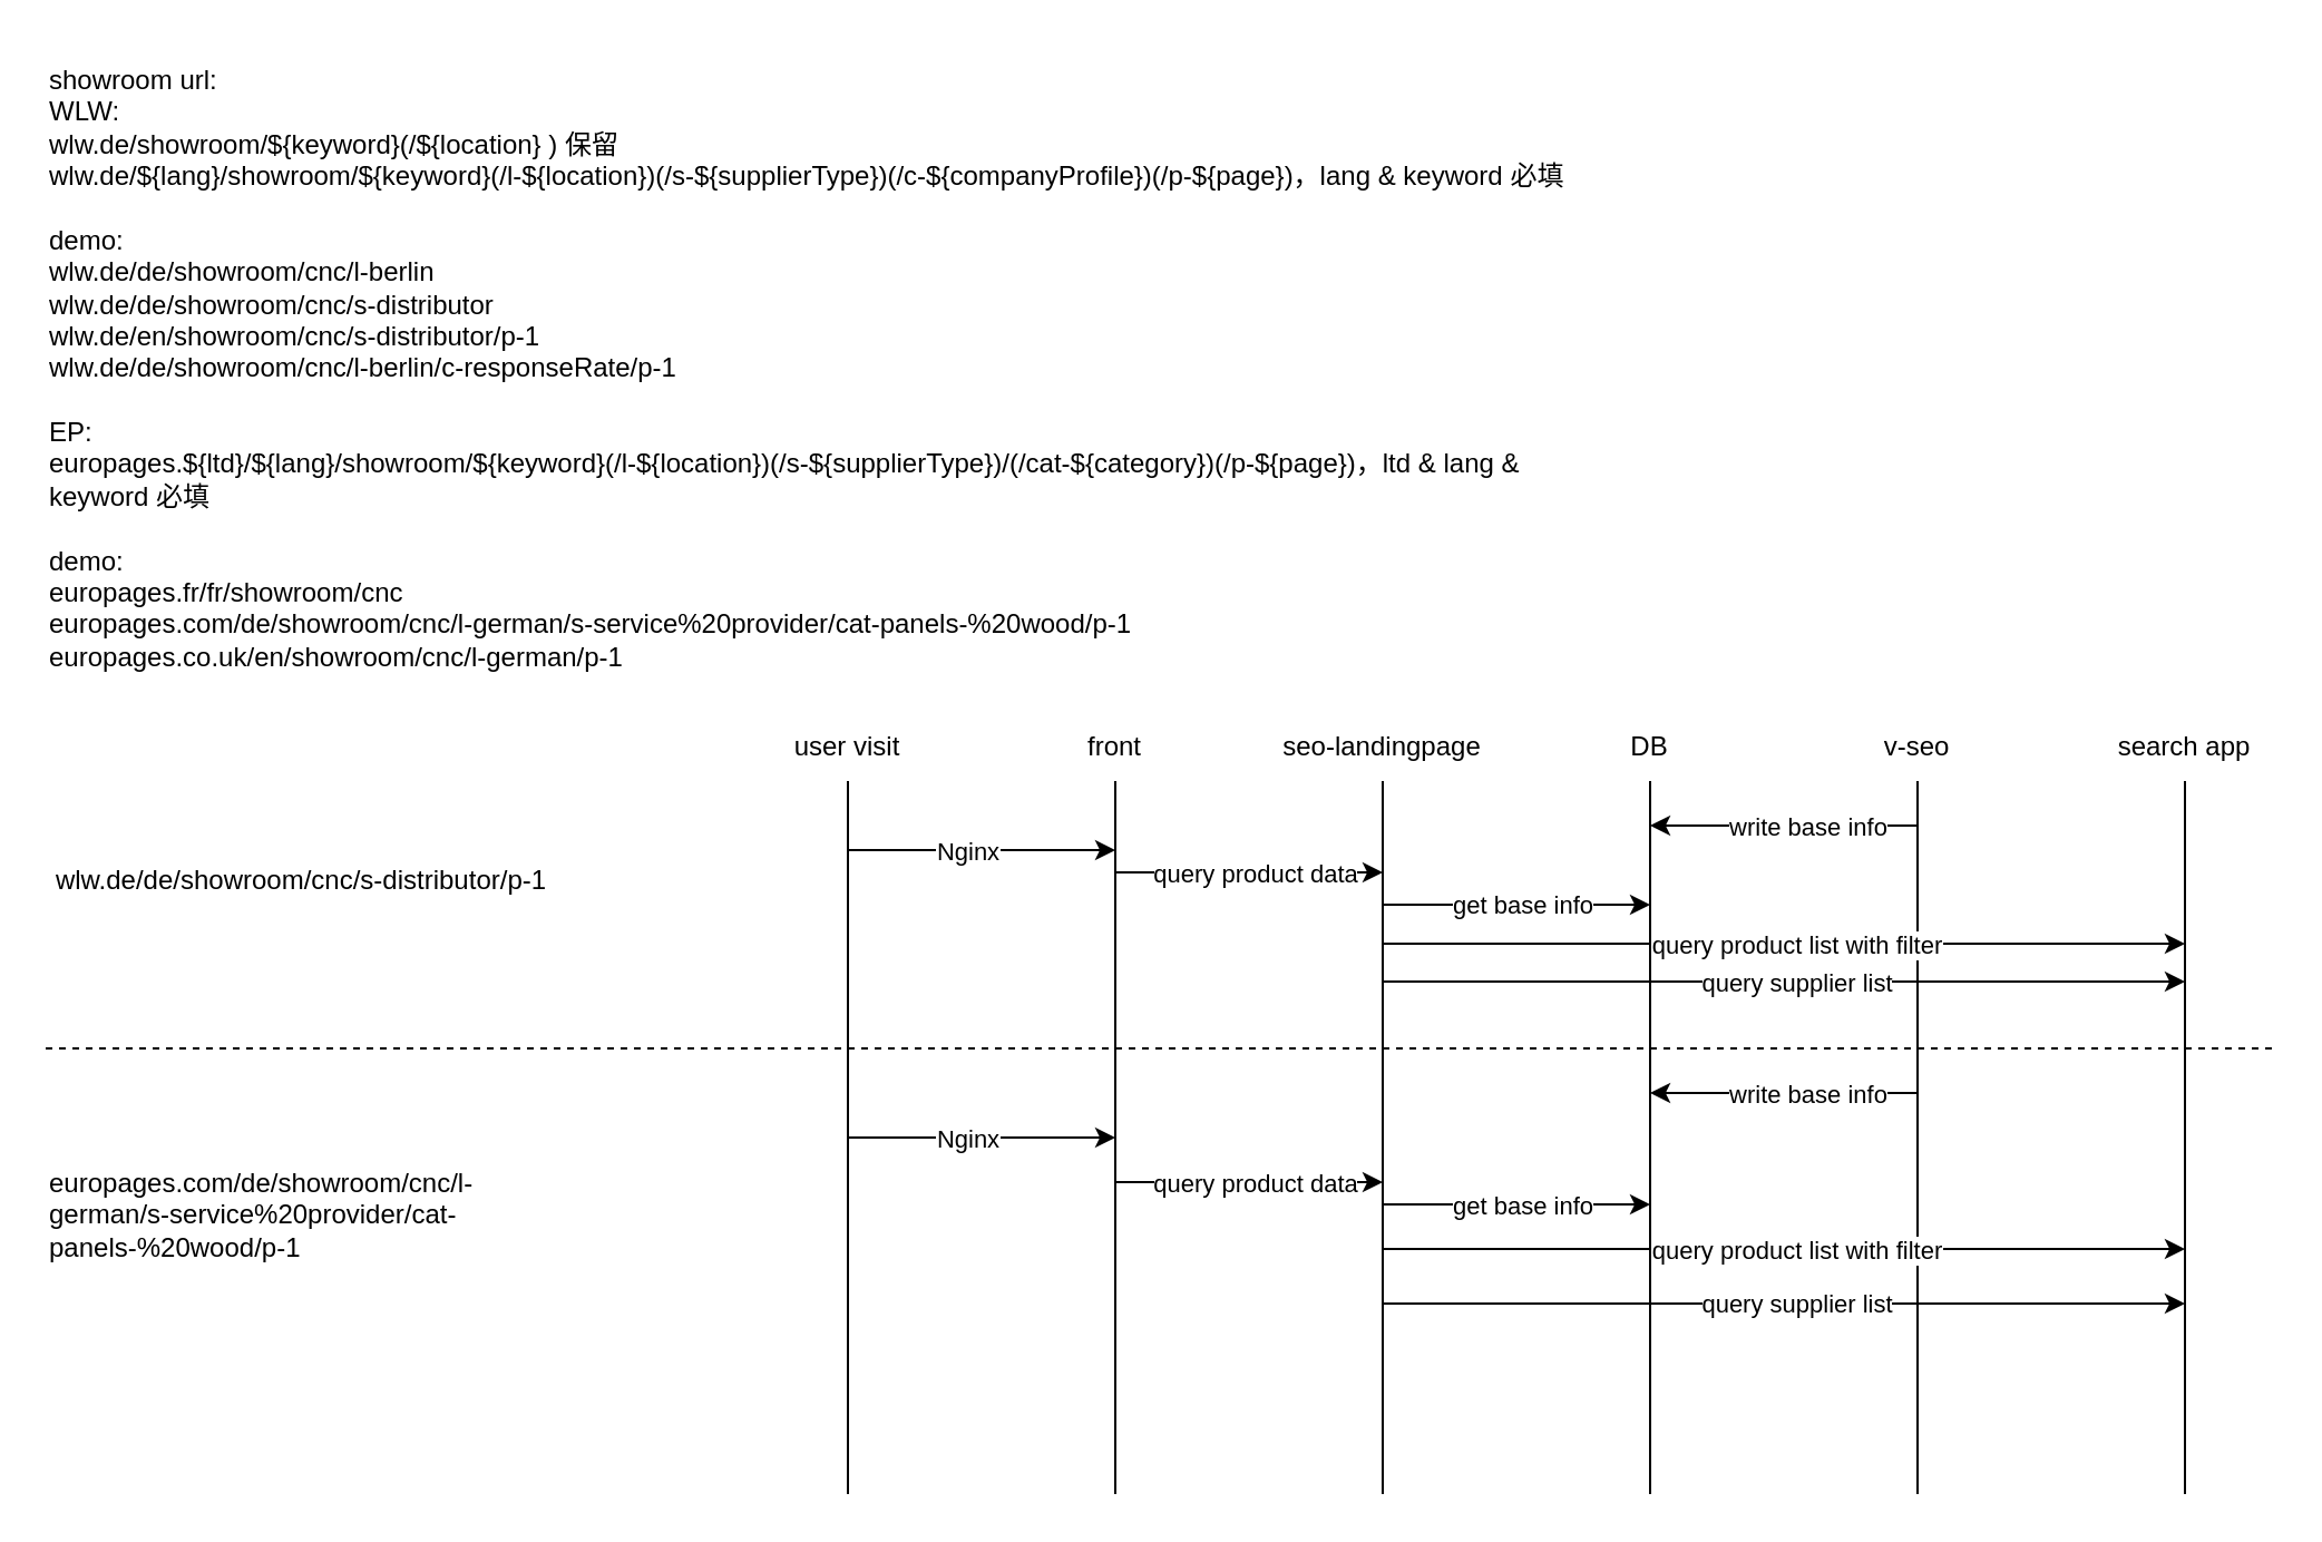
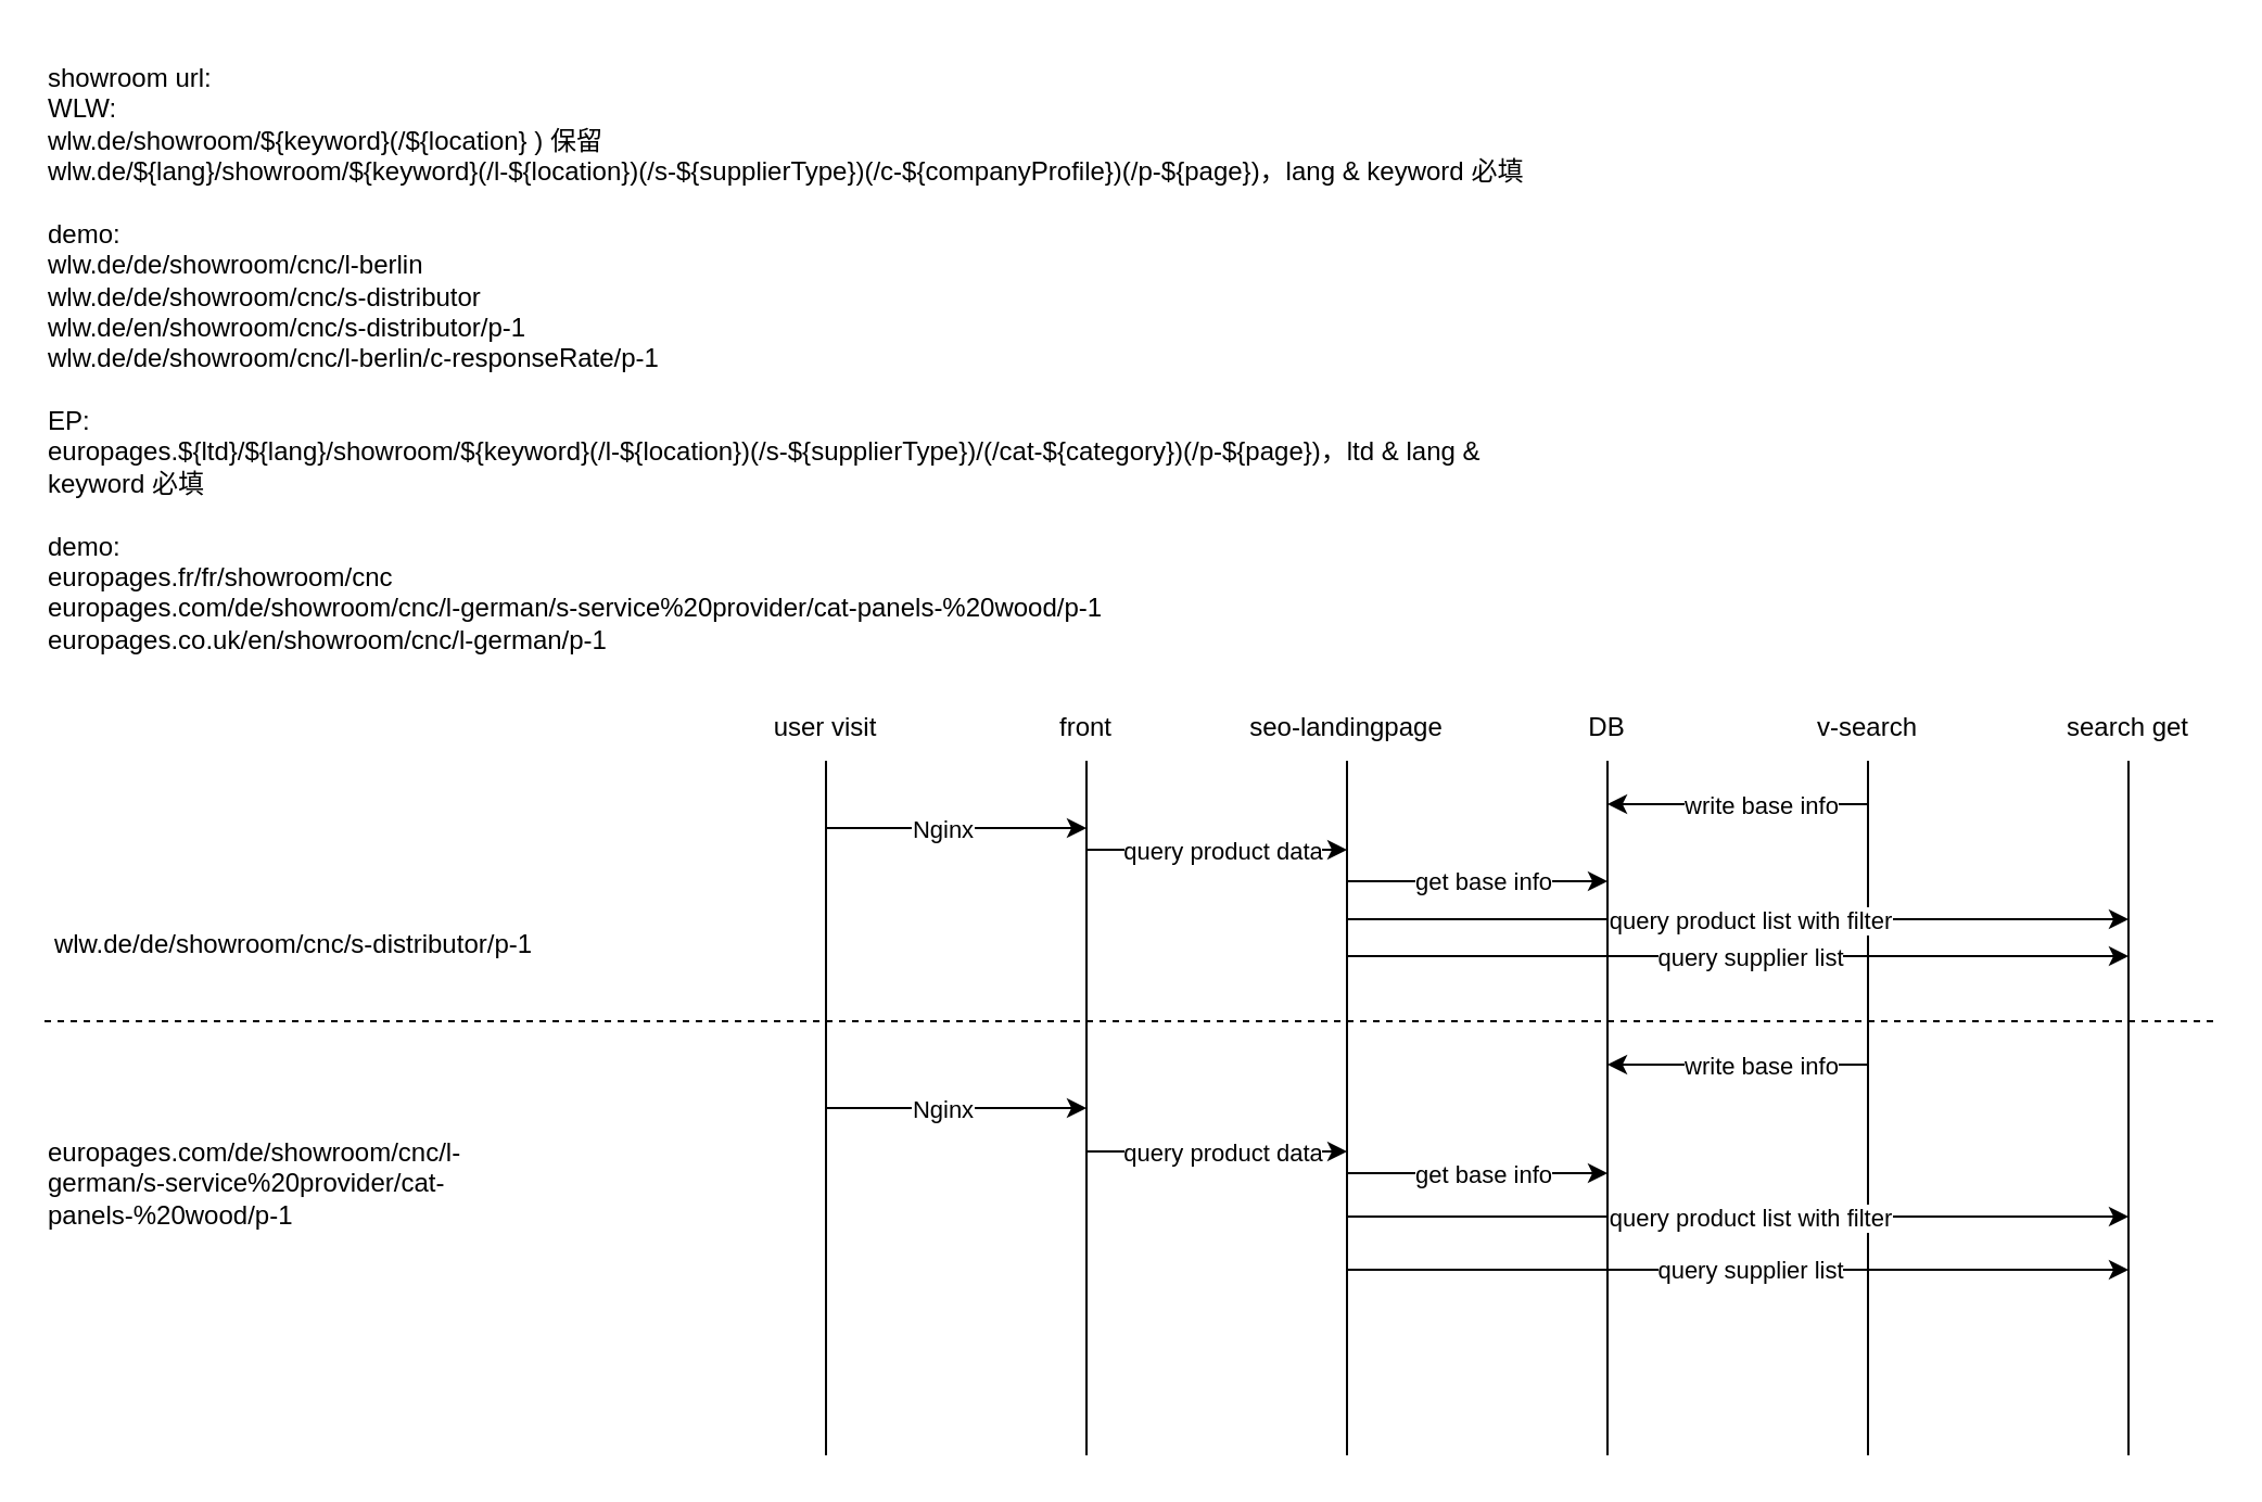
  <mxCell id="0" />
  <mxCell id="1" parent="0" />
  <mxCell id="2" value="" style="endArrow=none;html=1;rounded=0;" edge="1" parent="1"><mxGeometry width="50" height="50" relative="1" as="geometry"><mxPoint x="380" y="670" as="sourcePoint" /><mxPoint x="380" y="350" as="targetPoint" /></mxGeometry></mxCell>
  <mxCell id="3" value="" style="endArrow=none;html=1;rounded=0;" edge="1" parent="1"><mxGeometry width="50" height="50" relative="1" as="geometry"><mxPoint x="500" y="670" as="sourcePoint" /><mxPoint x="500" y="350" as="targetPoint" /></mxGeometry></mxCell>
  <mxCell id="4" value="" style="endArrow=none;html=1;rounded=0;" edge="1" parent="1"><mxGeometry width="50" height="50" relative="1" as="geometry"><mxPoint x="620" y="670" as="sourcePoint" /><mxPoint x="620" y="350" as="targetPoint" /></mxGeometry></mxCell>
  <mxCell id="5" value="" style="endArrow=none;html=1;rounded=0;" edge="1" parent="1"><mxGeometry width="50" height="50" relative="1" as="geometry"><mxPoint x="740" y="670" as="sourcePoint" /><mxPoint x="740" y="350" as="targetPoint" /></mxGeometry></mxCell>
  <mxCell id="6" value="" style="endArrow=none;html=1;rounded=0;" edge="1" parent="1"><mxGeometry width="50" height="50" relative="1" as="geometry"><mxPoint x="860" y="670" as="sourcePoint" /><mxPoint x="860" y="350" as="targetPoint" /></mxGeometry></mxCell>
  <mxCell id="7" value="user visit" style="text;html=1;align=center;verticalAlign=middle;whiteSpace=wrap;rounded=0;" vertex="1" parent="1"><mxGeometry x="350" y="320" width="60" height="30" as="geometry" /></mxCell>
  <mxCell id="8" value="front" style="text;html=1;align=center;verticalAlign=middle;whiteSpace=wrap;rounded=0;" vertex="1" parent="1"><mxGeometry x="460" y="320" width="80" height="30" as="geometry" /></mxCell>
  <mxCell id="9" value="seo-landingpage" style="text;html=1;align=center;verticalAlign=middle;whiteSpace=wrap;rounded=0;" vertex="1" parent="1"><mxGeometry x="570" y="320" width="100" height="30" as="geometry" /></mxCell>
  <mxCell id="10" value="DB" style="text;html=1;align=center;verticalAlign=middle;whiteSpace=wrap;rounded=0;" vertex="1" parent="1"><mxGeometry x="700" y="320" width="80" height="30" as="geometry" /></mxCell>
- <mxCell id="11" value="v-seo" style="text;html=1;align=center;verticalAlign=middle;whiteSpace=wrap;rounded=0;" vertex="1" parent="1"><mxGeometry x="820" y="320" width="80" height="30" as="geometry" /></mxCell>
+ <mxCell id="11" value="v-search" style="text;html=1;align=center;verticalAlign=middle;whiteSpace=wrap;rounded=0;" vertex="1" parent="1"><mxGeometry x="820" y="320" width="80" height="30" as="geometry" /></mxCell>
  <mxCell id="12" value="" style="endArrow=none;html=1;rounded=0;" edge="1" parent="1"><mxGeometry width="50" height="50" relative="1" as="geometry"><mxPoint x="980" y="670" as="sourcePoint" /><mxPoint x="980" y="350" as="targetPoint" /></mxGeometry></mxCell>
- <mxCell id="13" value="search app" style="text;html=1;align=center;verticalAlign=middle;whiteSpace=wrap;rounded=0;" vertex="1" parent="1"><mxGeometry x="940" y="320" width="80" height="30" as="geometry" /></mxCell>
+ <mxCell id="13" value="search get" style="text;html=1;align=center;verticalAlign=middle;whiteSpace=wrap;rounded=0;" vertex="1" parent="1"><mxGeometry x="940" y="320" width="80" height="30" as="geometry" /></mxCell>
  <mxCell id="14" value="" style="endArrow=none;dashed=1;html=1;rounded=0;" edge="1" parent="1"><mxGeometry width="50" height="50" relative="1" as="geometry"><mxPoint x="20" y="470" as="sourcePoint" /><mxPoint x="1020" y="470" as="targetPoint" /></mxGeometry></mxCell>
- <mxCell id="15" value="&lt;div&gt;&lt;div style=&quot;text-align: left;&quot;&gt;wlw.de/de/showroom/cnc/s-&lt;span style=&quot;background-color: initial;&quot;&gt;distributor/p-1&lt;/span&gt;&lt;/div&gt;&lt;/div&gt;" style="text;html=1;align=center;verticalAlign=middle;whiteSpace=wrap;rounded=0;" vertex="1" parent="1"><mxGeometry x="20" y="370" width="230" height="50" as="geometry" /></mxCell>
+ <mxCell id="15" value="&lt;div&gt;&lt;div style=&quot;text-align: left;&quot;&gt;wlw.de/de/showroom/cnc/s-&lt;span style=&quot;background-color: initial;&quot;&gt;distributor/p-1&lt;/span&gt;&lt;/div&gt;&lt;/div&gt;" style="text;html=1;align=center;verticalAlign=middle;whiteSpace=wrap;rounded=0;" vertex="1" parent="1"><mxGeometry x="20" y="410" width="230" height="50" as="geometry" /></mxCell>
  <mxCell id="16" value="&lt;div style=&quot;&quot;&gt;&lt;span style=&quot;background-color: initial;&quot;&gt;showroom url:&lt;/span&gt;&lt;/div&gt;&lt;div style=&quot;&quot;&gt;&lt;span style=&quot;background-color: initial;&quot;&gt;WLW:&lt;/span&gt;&lt;/div&gt;&lt;div&gt;wlw.de/showroom/${keyword}(/${location} ) 保留&lt;br&gt;&lt;div&gt;wlw.de/${lang}/showroom/${keyword}(/l-${location})(/s-${supplierType})(/c-${companyProfile})(/p-${page})，lang &amp;amp; keyword 必填&lt;/div&gt;&lt;/div&gt;&lt;div&gt;&lt;br&gt;&lt;/div&gt;&lt;div&gt;demo:&lt;/div&gt;&lt;div&gt;wlw.de/de/showroom/cnc/l-berlin&lt;/div&gt;&lt;div&gt;&lt;div&gt;wlw.de/de/showroom/cnc/s-&lt;span style=&quot;background-color: initial;&quot;&gt;distributor&lt;/span&gt;&lt;/div&gt;&lt;/div&gt;&lt;div&gt;&lt;div&gt;wlw.de/en/showroom/cnc/s-&lt;span style=&quot;background-color: initial;&quot;&gt;distributor/p-1&lt;/span&gt;&lt;/div&gt;&lt;/div&gt;&lt;div&gt;&lt;span style=&quot;background-color: initial;&quot;&gt;wlw.de/de/showroom/cnc/l-berlin/c-&lt;/span&gt;&lt;span style=&quot;background-color: initial;&quot;&gt;responseRate/p-1&lt;br&gt;&lt;/span&gt;&lt;/div&gt;&lt;div&gt;&lt;span style=&quot;background-color: initial;&quot;&gt;&lt;br&gt;&lt;/span&gt;&lt;/div&gt;&lt;div&gt;&lt;span style=&quot;background-color: initial;&quot;&gt;EP:&lt;/span&gt;&lt;/div&gt;&lt;div&gt;&lt;span style=&quot;background-color: initial;&quot;&gt;europages.${ltd}/${lang}/showroom/${keyword}(/l-${location})(/&lt;/span&gt;&lt;span style=&quot;background-color: initial;&quot;&gt;s-${supplierType}&lt;/span&gt;&lt;span style=&quot;background-color: initial;&quot;&gt;)/(/cat-${category})(/p-${page})，ltd &amp;amp; lang &amp;amp; keyword 必填&lt;/span&gt;&lt;/div&gt;&lt;div&gt;&lt;span style=&quot;background-color: initial;&quot;&gt;&lt;br&gt;&lt;/span&gt;&lt;/div&gt;&lt;div&gt;&lt;span style=&quot;background-color: initial;&quot;&gt;demo:&lt;/span&gt;&lt;/div&gt;&lt;div&gt;&lt;div&gt;&lt;span style=&quot;background-color: initial;&quot;&gt;europages.fr/fr/showroom/cnc&lt;/span&gt;&lt;/div&gt;&lt;/div&gt;&lt;div&gt;&lt;span style=&quot;background-color: initial;&quot;&gt;europages.com/de/showroom/cnc/l-german/s-&lt;/span&gt;&lt;span style=&quot;background-color: initial;&quot;&gt;service%20provider/cat-&lt;/span&gt;&lt;span style=&quot;background-color: initial;&quot;&gt;panels-%20wood/p-1&lt;/span&gt;&lt;/div&gt;&lt;div&gt;&lt;div&gt;&lt;span style=&quot;background-color: initial;&quot;&gt;europages.co.uk/en/showroom/cnc/l-german/&lt;/span&gt;&lt;span style=&quot;background-color: initial;&quot;&gt;p-1&lt;/span&gt;&lt;/div&gt;&lt;/div&gt;" style="text;html=1;align=left;verticalAlign=middle;whiteSpace=wrap;rounded=0;" vertex="1" parent="1"><mxGeometry x="20" y="20" width="690" height="290" as="geometry" /></mxCell>
  <mxCell id="17" value="" style="endArrow=classic;html=1;rounded=0;" edge="1" parent="1"><mxGeometry width="50" height="50" relative="1" as="geometry"><mxPoint x="380" y="381" as="sourcePoint" /><mxPoint x="500" y="381" as="targetPoint" /></mxGeometry></mxCell>
  <mxCell id="18" value="Nginx" style="edgeLabel;html=1;align=center;verticalAlign=middle;resizable=0;points=[];" vertex="1" connectable="0" parent="17"><mxGeometry x="-0.125" relative="1" as="geometry"><mxPoint as="offset" /></mxGeometry></mxCell>
  <mxCell id="19" value="" style="endArrow=classic;html=1;rounded=0;" edge="1" parent="1"><mxGeometry width="50" height="50" relative="1" as="geometry"><mxPoint x="500" y="391" as="sourcePoint" /><mxPoint x="620" y="391" as="targetPoint" /></mxGeometry></mxCell>
  <mxCell id="20" value="query product data" style="edgeLabel;html=1;align=center;verticalAlign=middle;resizable=0;points=[];" vertex="1" connectable="0" parent="19"><mxGeometry x="0.025" y="1" relative="1" as="geometry"><mxPoint x="1" y="1" as="offset" /></mxGeometry></mxCell>
  <mxCell id="21" value="" style="endArrow=classic;html=1;rounded=0;" edge="1" parent="1"><mxGeometry width="50" height="50" relative="1" as="geometry"><mxPoint x="620" y="405.5" as="sourcePoint" /><mxPoint x="740" y="405.5" as="targetPoint" /></mxGeometry></mxCell>
  <mxCell id="22" value="get base info" style="edgeLabel;html=1;align=center;verticalAlign=middle;resizable=0;points=[];" vertex="1" connectable="0" parent="21"><mxGeometry x="0.025" y="1" relative="1" as="geometry"><mxPoint x="1" y="1" as="offset" /></mxGeometry></mxCell>
  <mxCell id="23" value="" style="endArrow=classic;html=1;rounded=0;" edge="1" parent="1"><mxGeometry width="50" height="50" relative="1" as="geometry"><mxPoint x="620" y="423" as="sourcePoint" /><mxPoint x="980" y="423" as="targetPoint" /></mxGeometry></mxCell>
  <mxCell id="24" value="query product list with filter" style="edgeLabel;html=1;align=center;verticalAlign=middle;resizable=0;points=[];" vertex="1" connectable="0" parent="23"><mxGeometry x="0.025" y="1" relative="1" as="geometry"><mxPoint x="1" y="1" as="offset" /></mxGeometry></mxCell>
  <mxCell id="25" value="" style="endArrow=classic;html=1;rounded=0;" edge="1" parent="1"><mxGeometry width="50" height="50" relative="1" as="geometry"><mxPoint x="860" y="370" as="sourcePoint" /><mxPoint x="740" y="370" as="targetPoint" /></mxGeometry></mxCell>
  <mxCell id="26" value="write base info" style="edgeLabel;html=1;align=center;verticalAlign=middle;resizable=0;points=[];" vertex="1" connectable="0" parent="25"><mxGeometry x="-0.208" y="-3" relative="1" as="geometry"><mxPoint x="-2" y="3" as="offset" /></mxGeometry></mxCell>
  <mxCell id="27" value="" style="endArrow=classic;html=1;rounded=0;" edge="1" parent="1"><mxGeometry width="50" height="50" relative="1" as="geometry"><mxPoint x="620" y="440" as="sourcePoint" /><mxPoint x="980" y="440" as="targetPoint" /></mxGeometry></mxCell>
  <mxCell id="28" value="query supplier list" style="edgeLabel;html=1;align=center;verticalAlign=middle;resizable=0;points=[];" vertex="1" connectable="0" parent="27"><mxGeometry x="0.025" y="1" relative="1" as="geometry"><mxPoint x="1" y="1" as="offset" /></mxGeometry></mxCell>
  <mxCell id="29" value="" style="endArrow=classic;html=1;rounded=0;" edge="1" parent="1"><mxGeometry width="50" height="50" relative="1" as="geometry"><mxPoint x="380" y="510" as="sourcePoint" /><mxPoint x="500" y="510" as="targetPoint" /></mxGeometry></mxCell>
  <mxCell id="30" value="Nginx" style="edgeLabel;html=1;align=center;verticalAlign=middle;resizable=0;points=[];" vertex="1" connectable="0" parent="29"><mxGeometry x="-0.125" relative="1" as="geometry"><mxPoint as="offset" /></mxGeometry></mxCell>
  <mxCell id="31" value="" style="endArrow=classic;html=1;rounded=0;" edge="1" parent="1"><mxGeometry width="50" height="50" relative="1" as="geometry"><mxPoint x="500" y="530" as="sourcePoint" /><mxPoint x="620" y="530" as="targetPoint" /></mxGeometry></mxCell>
  <mxCell id="32" value="query product data" style="edgeLabel;html=1;align=center;verticalAlign=middle;resizable=0;points=[];" vertex="1" connectable="0" parent="31"><mxGeometry x="0.025" y="1" relative="1" as="geometry"><mxPoint x="1" y="1" as="offset" /></mxGeometry></mxCell>
  <mxCell id="33" value="" style="endArrow=classic;html=1;rounded=0;" edge="1" parent="1"><mxGeometry width="50" height="50" relative="1" as="geometry"><mxPoint x="620" y="540" as="sourcePoint" /><mxPoint x="740" y="540" as="targetPoint" /></mxGeometry></mxCell>
  <mxCell id="34" value="get base info" style="edgeLabel;html=1;align=center;verticalAlign=middle;resizable=0;points=[];" vertex="1" connectable="0" parent="33"><mxGeometry x="0.025" y="1" relative="1" as="geometry"><mxPoint x="1" y="1" as="offset" /></mxGeometry></mxCell>
  <mxCell id="35" value="" style="endArrow=classic;html=1;rounded=0;" edge="1" parent="1"><mxGeometry width="50" height="50" relative="1" as="geometry"><mxPoint x="860" y="490" as="sourcePoint" /><mxPoint x="740" y="490" as="targetPoint" /></mxGeometry></mxCell>
  <mxCell id="36" value="write base info" style="edgeLabel;html=1;align=center;verticalAlign=middle;resizable=0;points=[];" vertex="1" connectable="0" parent="35"><mxGeometry x="-0.208" y="-3" relative="1" as="geometry"><mxPoint x="-2" y="3" as="offset" /></mxGeometry></mxCell>
  <mxCell id="37" value="" style="endArrow=classic;html=1;rounded=0;" edge="1" parent="1"><mxGeometry width="50" height="50" relative="1" as="geometry"><mxPoint x="620" y="560" as="sourcePoint" /><mxPoint x="980" y="560" as="targetPoint" /></mxGeometry></mxCell>
  <mxCell id="38" value="query product list with filter" style="edgeLabel;html=1;align=center;verticalAlign=middle;resizable=0;points=[];" vertex="1" connectable="0" parent="37"><mxGeometry x="0.025" y="1" relative="1" as="geometry"><mxPoint x="1" y="1" as="offset" /></mxGeometry></mxCell>
  <mxCell id="39" value="" style="endArrow=classic;html=1;rounded=0;" edge="1" parent="1"><mxGeometry width="50" height="50" relative="1" as="geometry"><mxPoint x="620" y="584.5" as="sourcePoint" /><mxPoint x="980" y="584.5" as="targetPoint" /></mxGeometry></mxCell>
  <mxCell id="40" value="query supplier list" style="edgeLabel;html=1;align=center;verticalAlign=middle;resizable=0;points=[];" vertex="1" connectable="0" parent="39"><mxGeometry x="0.025" y="1" relative="1" as="geometry"><mxPoint x="1" y="1" as="offset" /></mxGeometry></mxCell>
  <mxCell id="41" value="europages.com/de/showroom/cnc/l-german/s-service%20provider/cat-panels-%20wood/p-1" style="text;html=1;align=left;verticalAlign=middle;whiteSpace=wrap;rounded=0;" vertex="1" parent="1"><mxGeometry x="20" y="500" width="210" height="90" as="geometry" /></mxCell>
